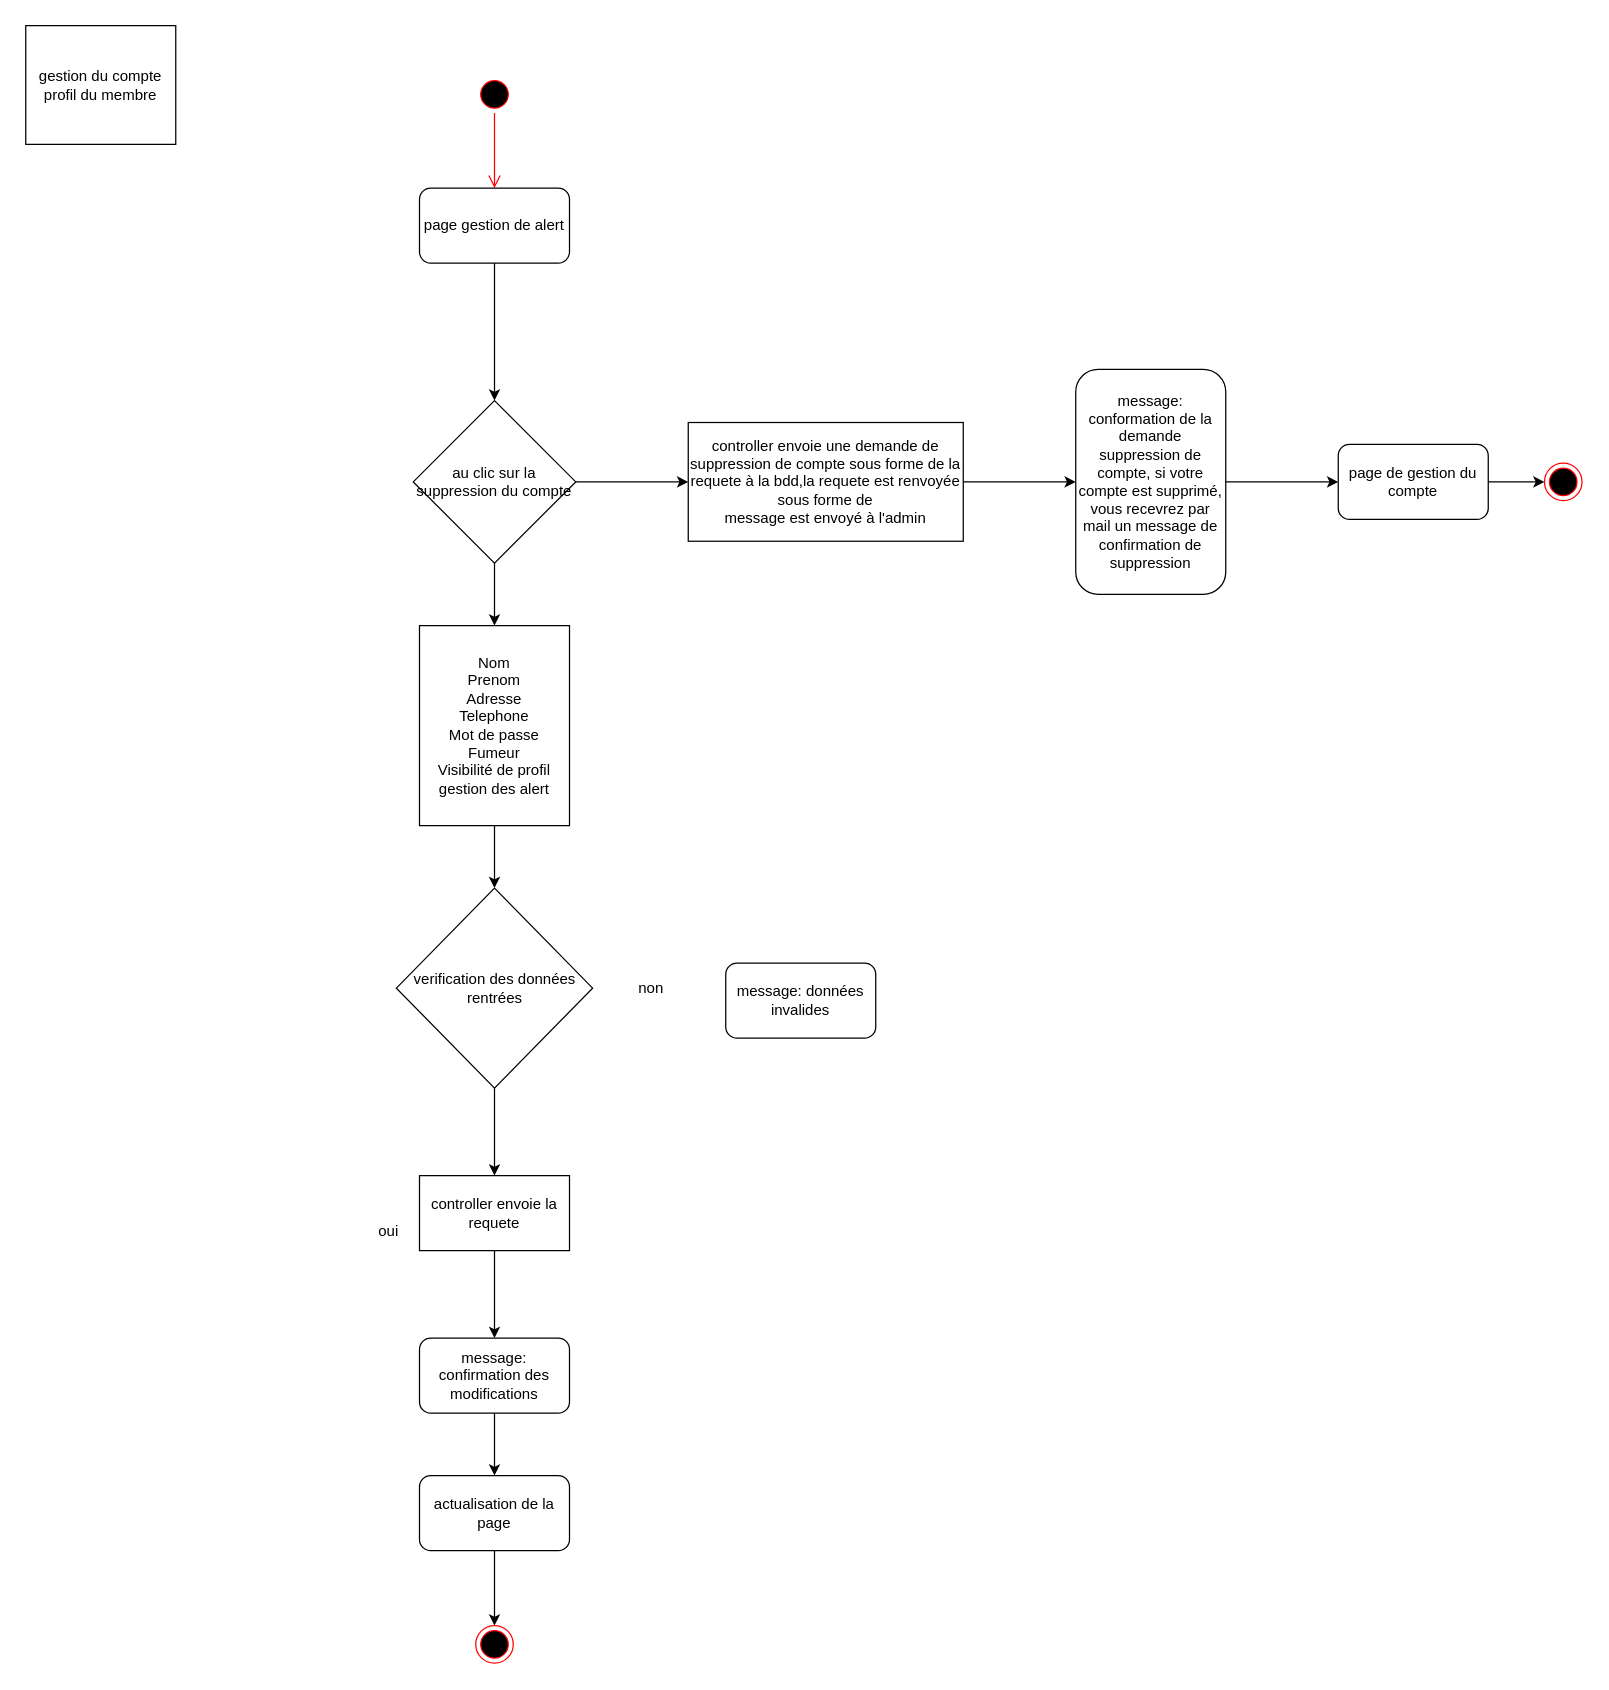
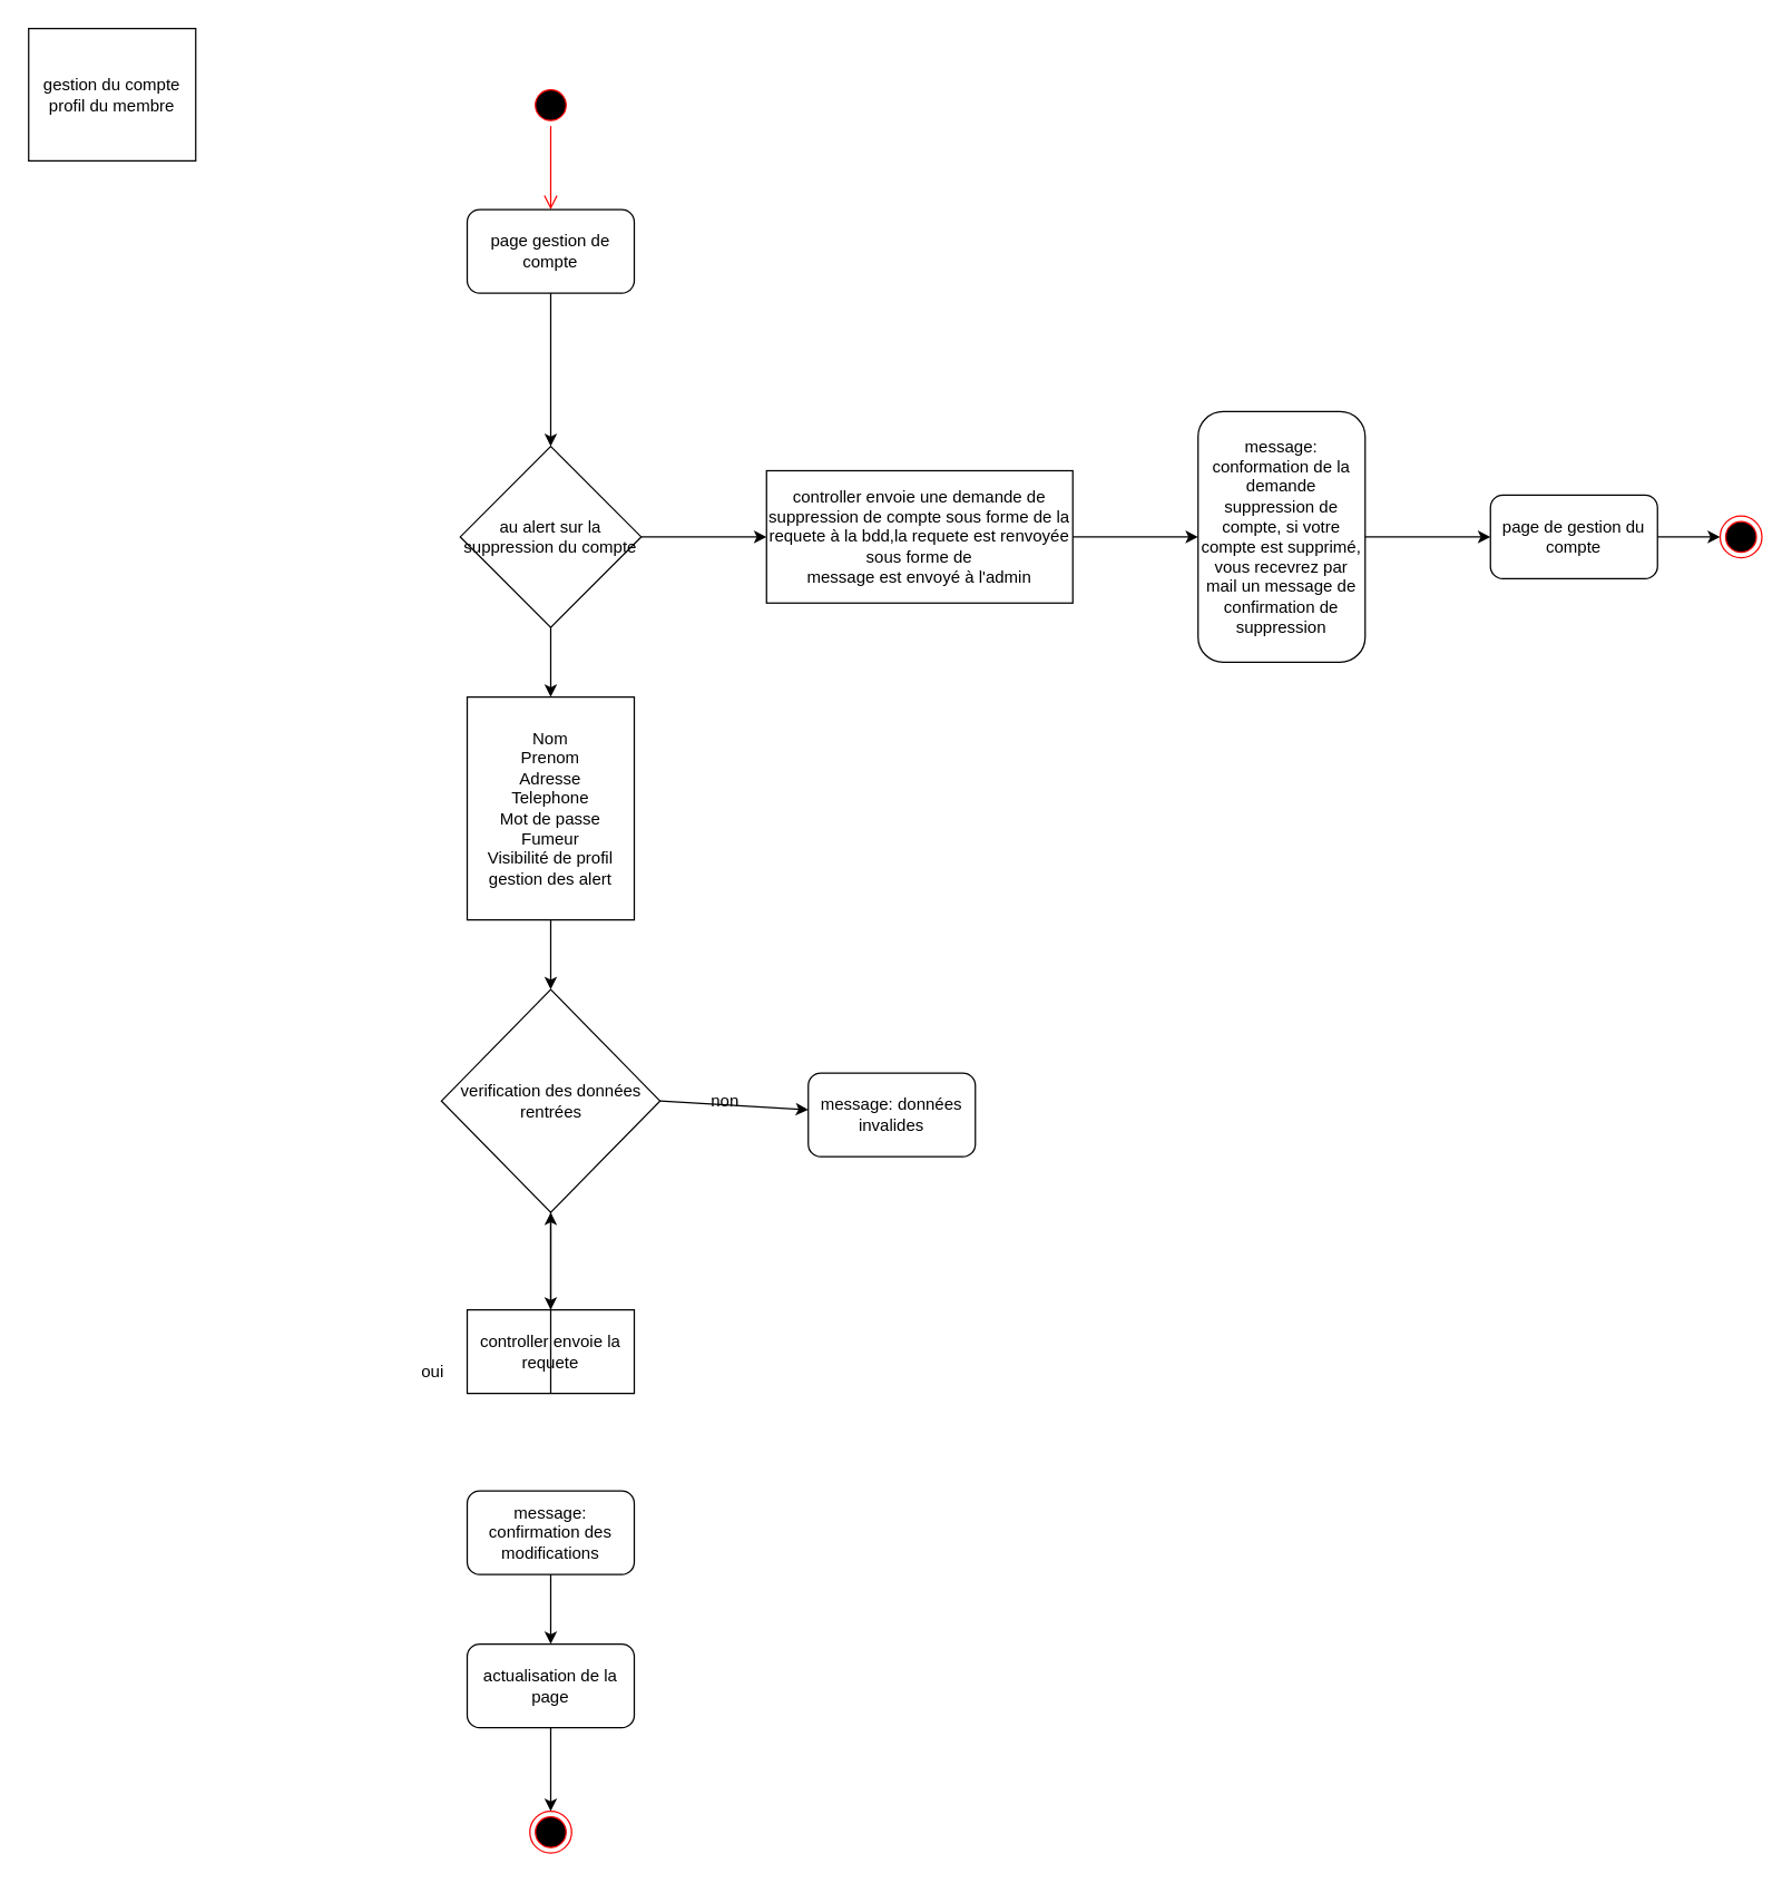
  <mxCell id="0" />
  <mxCell id="1" parent="0" />
  <mxCell id="2" value="&lt;div&gt;gestion du compte profil du membre&lt;br&gt;&lt;/div&gt;" style="rounded=0;whiteSpace=wrap;html=1;" vertex="1" parent="1"><mxGeometry x="20" y="20" width="120" height="95" as="geometry" /></mxCell>
  <mxCell id="3" value="" style="ellipse;html=1;shape=startState;fillColor=#000000;strokeColor=#ff0000;" vertex="1" parent="1"><mxGeometry x="380" y="60" width="30" height="30" as="geometry" /></mxCell>
  <mxCell id="4" value="" style="edgeStyle=orthogonalEdgeStyle;html=1;verticalAlign=bottom;endArrow=open;endSize=8;strokeColor=#ff0000;" edge="1" source="3" parent="1"><mxGeometry relative="1" as="geometry"><mxPoint x="395" y="150" as="targetPoint" /></mxGeometry></mxCell>
- <mxCell id="5" value="page gestion de alert" style="rounded=1;whiteSpace=wrap;html=1;" vertex="1" parent="1"><mxGeometry x="335" y="150" width="120" height="60" as="geometry" /></mxCell>
+ <mxCell id="5" value="page gestion de compte" style="rounded=1;whiteSpace=wrap;html=1;" vertex="1" parent="1"><mxGeometry x="335" y="150" width="120" height="60" as="geometry" /></mxCell>
  <mxCell id="6" value="" style="endArrow=classic;html=1;" edge="1" parent="1"><mxGeometry width="50" height="50" relative="1" as="geometry"><mxPoint x="395" y="210" as="sourcePoint" /><mxPoint x="395" y="320" as="targetPoint" /></mxGeometry></mxCell>
  <mxCell id="7" value="&lt;div&gt;Nom&lt;/div&gt;&lt;div&gt;Prenom&lt;/div&gt;&lt;div&gt;Adresse&lt;/div&gt;&lt;div&gt;Telephone&lt;/div&gt;&lt;div&gt;Mot de passe&lt;/div&gt;&lt;div&gt;Fumeur&lt;/div&gt;&lt;div&gt;Visibilité de profil&lt;/div&gt;&lt;div&gt;gestion des alert&lt;br&gt;&lt;/div&gt;" style="rounded=0;whiteSpace=wrap;html=1;" vertex="1" parent="1"><mxGeometry x="335" y="500" width="120" height="160" as="geometry" /></mxCell>
- <mxCell id="8" value="au clic sur la suppression du compte" style="rhombus;whiteSpace=wrap;html=1;" vertex="1" parent="1"><mxGeometry x="330" y="320" width="130" height="130" as="geometry" /></mxCell>
+ <mxCell id="8" value="au alert sur la suppression du compte" style="rhombus;whiteSpace=wrap;html=1;" vertex="1" parent="1"><mxGeometry x="330" y="320" width="130" height="130" as="geometry" /></mxCell>
  <mxCell id="9" value="" style="endArrow=classic;html=1;exitX=0.5;exitY=1;exitDx=0;exitDy=0;entryX=0.5;entryY=0;entryDx=0;entryDy=0;" edge="1" parent="1" source="8" target="7"><mxGeometry width="50" height="50" relative="1" as="geometry"><mxPoint x="370" y="520" as="sourcePoint" /><mxPoint x="420" y="470" as="targetPoint" /></mxGeometry></mxCell>
  <mxCell id="10" value="" style="endArrow=classic;html=1;exitX=1;exitY=0.5;exitDx=0;exitDy=0;" edge="1" parent="1" source="8"><mxGeometry width="50" height="50" relative="1" as="geometry"><mxPoint x="370" y="520" as="sourcePoint" /><mxPoint x="550" y="385" as="targetPoint" /></mxGeometry></mxCell>
  <mxCell id="11" value="&lt;div&gt;controller envoie une demande de suppression de compte sous forme de la requete à la bdd,la requete est renvoyée sous forme de&lt;br&gt;&lt;/div&gt;&lt;div&gt;message est envoyé à l'admin&lt;br&gt;&lt;/div&gt;" style="rounded=0;whiteSpace=wrap;html=1;" vertex="1" parent="1"><mxGeometry x="550" y="337.5" width="220" height="95" as="geometry" /></mxCell>
  <mxCell id="12" value="" style="endArrow=classic;html=1;exitX=1;exitY=0.5;exitDx=0;exitDy=0;" edge="1" parent="1" source="11"><mxGeometry width="50" height="50" relative="1" as="geometry"><mxPoint x="780" y="490" as="sourcePoint" /><mxPoint x="860" y="385" as="targetPoint" /></mxGeometry></mxCell>
  <mxCell id="13" value="message: conformation de la demande suppression de compte, si votre compte est supprimé, vous recevrez par mail un message de confirmation de suppression" style="rounded=1;whiteSpace=wrap;html=1;" vertex="1" parent="1"><mxGeometry x="860" y="295" width="120" height="180" as="geometry" /></mxCell>
  <mxCell id="14" value="" style="endArrow=classic;html=1;exitX=1;exitY=0.5;exitDx=0;exitDy=0;" edge="1" parent="1" source="13"><mxGeometry width="50" height="50" relative="1" as="geometry"><mxPoint x="780" y="490" as="sourcePoint" /><mxPoint x="1070" y="385" as="targetPoint" /></mxGeometry></mxCell>
  <mxCell id="15" value="page de gestion du compte " style="rounded=1;whiteSpace=wrap;html=1;" vertex="1" parent="1"><mxGeometry x="1070" y="355" width="120" height="60" as="geometry" /></mxCell>
  <mxCell id="16" value="" style="endArrow=classic;html=1;exitX=1;exitY=0.5;exitDx=0;exitDy=0;" edge="1" parent="1" source="15" target="17"><mxGeometry width="50" height="50" relative="1" as="geometry"><mxPoint x="1140" y="490" as="sourcePoint" /><mxPoint x="1250" y="385" as="targetPoint" /></mxGeometry></mxCell>
  <mxCell id="17" value="" style="ellipse;html=1;shape=endState;fillColor=#000000;strokeColor=#ff0000;" vertex="1" parent="1"><mxGeometry x="1235" y="370" width="30" height="30" as="geometry" /></mxCell>
  <mxCell id="18" value="verification des données rentrées" style="rhombus;whiteSpace=wrap;html=1;" vertex="1" parent="1"><mxGeometry x="316.5" y="710" width="157" height="160" as="geometry" /></mxCell>
  <mxCell id="19" value="" style="endArrow=classic;html=1;exitX=0.5;exitY=1;exitDx=0;exitDy=0;entryX=0.5;entryY=0;entryDx=0;entryDy=0;" edge="1" parent="1" source="7" target="18"><mxGeometry width="50" height="50" relative="1" as="geometry"><mxPoint x="490" y="790" as="sourcePoint" /><mxPoint x="540" y="740" as="targetPoint" /></mxGeometry></mxCell>
+ <mxCell id="20" value="" style="endArrow=classic;html=1;exitX=1;exitY=0.5;exitDx=0;exitDy=0;" edge="1" parent="1" source="18" target="21"><mxGeometry width="50" height="50" relative="1" as="geometry"><mxPoint x="490" y="940" as="sourcePoint" /><mxPoint x="540" y="890" as="targetPoint" /></mxGeometry></mxCell>
  <mxCell id="21" value="message: données invalides" style="rounded=1;whiteSpace=wrap;html=1;" vertex="1" parent="1"><mxGeometry x="580" y="770" width="120" height="60" as="geometry" /></mxCell>
  <mxCell id="22" value="" style="endArrow=classic;html=1;exitX=0.5;exitY=1;exitDx=0;exitDy=0;" edge="1" parent="1" source="18"><mxGeometry width="50" height="50" relative="1" as="geometry"><mxPoint x="490" y="940" as="sourcePoint" /><mxPoint x="395" y="940" as="targetPoint" /></mxGeometry></mxCell>
  <mxCell id="23" value="controller envoie la requete " style="rounded=0;whiteSpace=wrap;html=1;" vertex="1" parent="1"><mxGeometry x="335" y="940" width="120" height="60" as="geometry" /></mxCell>
  <mxCell id="24" value="non" style="text;html=1;align=center;verticalAlign=middle;resizable=0;points=[];autosize=1;strokeColor=none;" vertex="1" parent="1"><mxGeometry x="500" y="780" width="40" height="20" as="geometry" /></mxCell>
  <mxCell id="25" value="oui" style="text;html=1;align=center;verticalAlign=middle;resizable=0;points=[];autosize=1;strokeColor=none;" vertex="1" parent="1"><mxGeometry x="295" y="975" width="30" height="20" as="geometry" /></mxCell>
- <mxCell id="26" value="" style="endArrow=classic;html=1;exitX=0.5;exitY=1;exitDx=0;exitDy=0;" edge="1" parent="1" source="23" target="27"><mxGeometry width="50" height="50" relative="1" as="geometry"><mxPoint x="490" y="1020" as="sourcePoint" /><mxPoint x="395" y="1070" as="targetPoint" /></mxGeometry></mxCell>
+ <mxCell id="26" value="" style="endArrow=classic;html=1;exitX=0.5;exitY=1;exitDx=0;exitDy=0;" edge="1" parent="1" source="23" target="18"><mxGeometry width="50" height="50" relative="1" as="geometry"><mxPoint x="490" y="1020" as="sourcePoint" /><mxPoint x="395" y="1070" as="targetPoint" /></mxGeometry></mxCell>
  <mxCell id="27" value="message: confirmation des modifications" style="rounded=1;whiteSpace=wrap;html=1;" vertex="1" parent="1"><mxGeometry x="335" y="1070" width="120" height="60" as="geometry" /></mxCell>
  <mxCell id="28" value="" style="endArrow=classic;html=1;exitX=0.5;exitY=1;exitDx=0;exitDy=0;" edge="1" parent="1" source="27"><mxGeometry width="50" height="50" relative="1" as="geometry"><mxPoint x="490" y="1200" as="sourcePoint" /><mxPoint x="395" y="1180" as="targetPoint" /></mxGeometry></mxCell>
  <mxCell id="29" value="actualisation de la page" style="rounded=1;whiteSpace=wrap;html=1;" vertex="1" parent="1"><mxGeometry x="335" y="1180" width="120" height="60" as="geometry" /></mxCell>
  <mxCell id="30" value="" style="endArrow=classic;html=1;exitX=0.5;exitY=1;exitDx=0;exitDy=0;" edge="1" parent="1" source="29"><mxGeometry width="50" height="50" relative="1" as="geometry"><mxPoint x="490" y="1350" as="sourcePoint" /><mxPoint x="395" y="1300" as="targetPoint" /></mxGeometry></mxCell>
  <mxCell id="31" value="" style="ellipse;html=1;shape=endState;fillColor=#000000;strokeColor=#ff0000;" vertex="1" parent="1"><mxGeometry x="380" y="1300" width="30" height="30" as="geometry" /></mxCell>
